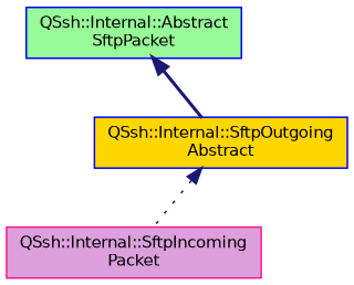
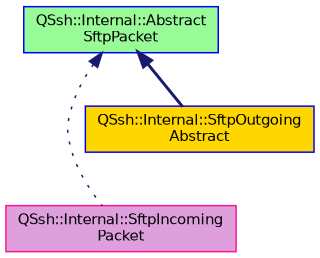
  digraph {
    node [color=blue fontname=Helvetica fontsize=10 shape=record style=filled]
    edge [color=midnightblue dir=back fontname=Helvetica fontsize=10 labelfontname=Helvetica labelfontsize=10]
    n1 [fillcolor=palegreen fontcolor=black height=0.2 label="QSsh::Internal::Abstract\lSftpPacket" width=0.4]
    n2 [color=deeppink fillcolor=plum height=0.2 label="QSsh::Internal::SftpIncoming\lPacket" width=0.4]
    n3 [fillcolor=gold height=0.2 label="QSsh::Internal::SftpOutgoing\lAbstract" width=0.4]
-   n3 -> n2 [style=dotted]
+   n1 -> n2 [style=dotted]
    n1 -> n3 [style=bold]
  }
